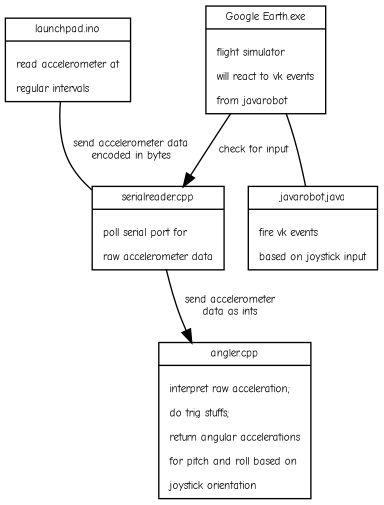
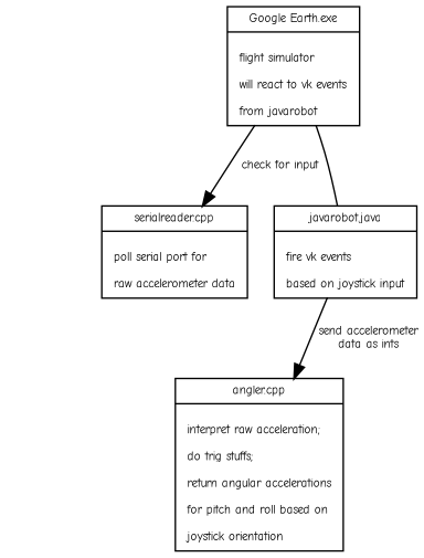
  digraph {
    fontname="Comic Neue"
    fontsize=8
    node [fontname="Comic Neue" fontsize=8 shape=record]
    edge [fontname="Comic Neue" fontsize=8]
-   n1 [label="{launchpad.ino|\n			read accelerometer at\l\n			regular intervals\l}"]
    n2 [label="{serialreader.cpp|\n			poll serial port for\l\n			raw accelerometer data\l}"]
    n3 [label="{angler.cpp|\n			interpret raw acceleration;\l\n			do trig stuffs;\l\n			return angular accelerations\l\n			for pitch and roll based on\l\n			joystick orientation\l}"]
    n4 [label="{javarobot.java|\n			fire vk events\l\n			based on joystick input\l}"]
    n5 [label="{Google Earth.exe|\n			flight simulator\l\n			will react to vk events\l\n			from javarobot\l}"]
-   n1 -> n2 [arrowhead=none label=" send accelerometer data\n encoded in bytes"]
-   n2 -> n3 [label=" send accelerometer\n data as ints"]
+   n4 -> n3 [label=" send accelerometer\n data as ints"]
    n5 -> n2 [label=" check for input"]
    n5 -> n4 [arrowhead=none]
  }
